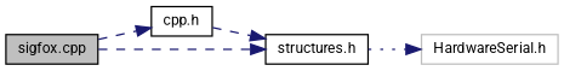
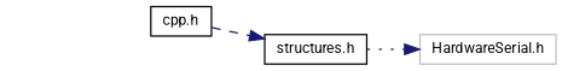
  digraph {
    fontname=Roboto
    rankdir=LR
    node [color=black fillcolor=white fontname=Roboto fontsize=10 shape=record style=filled]
    edge [color=midnightblue fontname=Roboto fontsize=10 labelfontname=Helvetica labelfontsize=10 style=dashed]
-   n1 [fillcolor=grey75 fontcolor=black height=0.2 label="sigfox.cpp" width=0.4]
    n2 [height=0.2 label="cpp.h" width=0.4]
    n3 [height=0.2 label="structures.h" width=0.4]
    n4 [color=grey75 height=0.2 label="HardwareSerial.h" width=0.4]
-   n1 -> n2
-   n1 -> n3
    n2 -> n3
    n3 -> n4 [style=dotted]
  }
